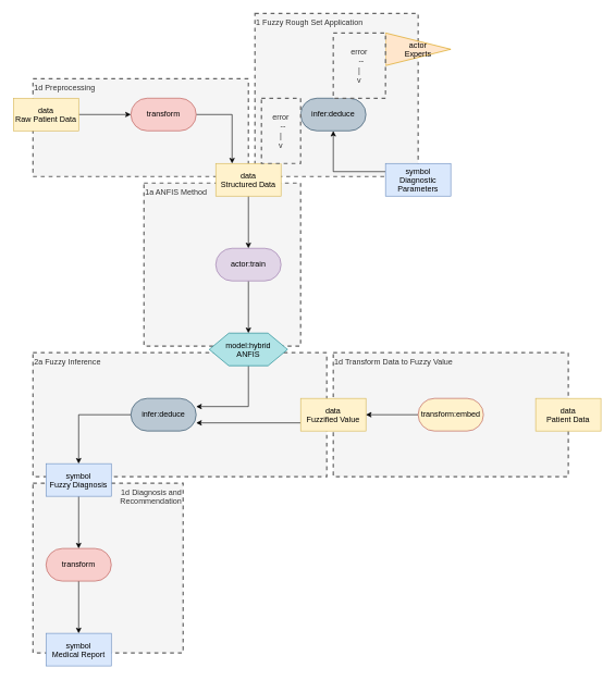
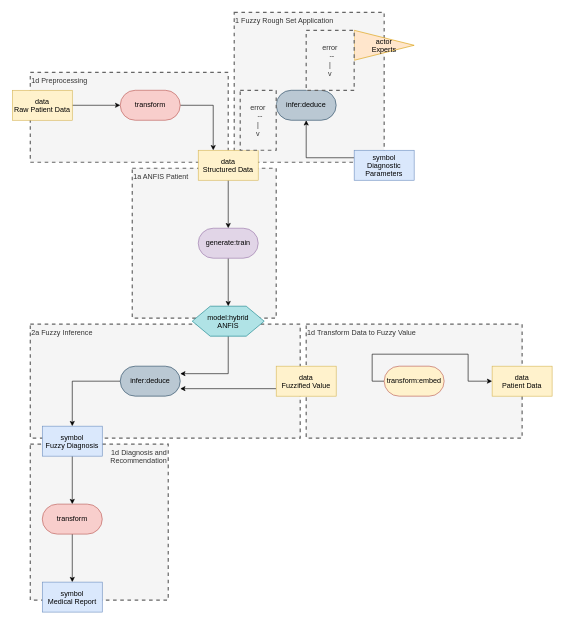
  <mxCell id="0" />
  <mxCell id="1" parent="0" />
  <mxCell id="2" value="1d Transform Data to Fuzzy Value" style="text;html=1;align=left;verticalAlign=top;whiteSpace=wrap;rounded=0;dashed=1;fillColor=#f5f5f5;fontColor=#333333;strokeColor=#666666;strokeWidth=2;" name="text" vertex="1" parent="1"><mxGeometry x="510" y="540" width="360" height="190" as="geometry" /></mxCell>
  <mxCell id="3" value="&lt;div&gt;1d Diagnosis and&lt;/div&gt;&lt;div&gt;Recommendation&lt;/div&gt;" style="text;html=1;align=right;verticalAlign=top;whiteSpace=wrap;rounded=0;dashed=1;fillColor=#f5f5f5;fontColor=#333333;strokeColor=#666666;strokeWidth=2;" name="text" vertex="1" parent="1"><mxGeometry x="50" y="740" width="230" height="260" as="geometry" /></mxCell>
  <mxCell id="4" value="2a Fuzzy Inference" style="text;html=1;align=left;verticalAlign=top;whiteSpace=wrap;rounded=0;dashed=1;fillColor=#f5f5f5;fontColor=#333333;strokeColor=#666666;strokeWidth=2;" name="text" vertex="1" parent="1"><mxGeometry x="50" y="540" width="450" height="190" as="geometry" /></mxCell>
- <mxCell id="5" value="1a ANFIS Method" style="text;html=1;align=left;verticalAlign=top;whiteSpace=wrap;rounded=0;dashed=1;fillColor=#f5f5f5;fontColor=#333333;strokeColor=#666666;strokeWidth=2;" name="text" vertex="1" parent="1"><mxGeometry x="220" y="280" width="240" height="250" as="geometry" /></mxCell>
+ <mxCell id="5" value="1a ANFIS Patient" style="text;html=1;align=left;verticalAlign=top;whiteSpace=wrap;rounded=0;dashed=1;fillColor=#f5f5f5;fontColor=#333333;strokeColor=#666666;strokeWidth=2;" name="text" vertex="1" parent="1"><mxGeometry x="220" y="280" width="240" height="250" as="geometry" /></mxCell>
  <mxCell id="6" value="1d Preprocessing" style="text;html=1;align=left;verticalAlign=top;whiteSpace=wrap;rounded=0;dashed=1;fillColor=#f5f5f5;fontColor=#333333;strokeColor=#666666;strokeWidth=2;" name="text" vertex="1" parent="1"><mxGeometry x="50" y="120" width="330" height="150" as="geometry" /></mxCell>
  <mxCell id="7" value="1 Fuzzy Rough Set Application" style="text;html=1;align=left;verticalAlign=top;whiteSpace=wrap;rounded=0;dashed=1;fillColor=#f5f5f5;fontColor=#333333;strokeColor=#666666;strokeWidth=2;" name="text" vertex="1" parent="1"><mxGeometry x="390" y="20" width="250" height="250" as="geometry" /></mxCell>
  <mxCell id="8" value="actor&#10;Experts" style="triangle;fillColor=#ffe6cc;strokeColor=#d79b00;" name="actor" vertex="1" parent="1"><mxGeometry x="590" y="50" width="100" height="50" as="geometry" /></mxCell>
  <mxCell id="9" style="edgeStyle=orthogonalEdgeStyle;rounded=0;orthogonalLoop=1;jettySize=auto;html=1;exitX=0;exitY=0.25;exitDx=0;exitDy=0;entryX=0.5;entryY=1;entryDx=0;entryDy=0;" edge="1" parent="1" source="10" target="11"><mxGeometry relative="1" as="geometry" /></mxCell>
  <mxCell id="10" value="symbol&#10;Diagnostic&#10;Parameters" style="rectangle;fillColor=#dae8fc;strokeColor=#6c8ebf;" name="symbol" vertex="1" parent="1"><mxGeometry x="590" y="250" width="100" height="50" as="geometry" /></mxCell>
  <mxCell id="11" value="infer:deduce" style="rounded=1;whiteSpace=wrap;html=1;arcSize=50;fillColor=#bac8d3;strokeColor=#23445d;" name="infer:deduce" vertex="1" parent="1"><mxGeometry x="460" y="150" width="100" height="50" as="geometry" /></mxCell>
  <mxCell id="12" value="&lt;div&gt;error&lt;/div&gt;&lt;div&gt;&amp;nbsp; --&lt;/div&gt;&lt;div&gt;|&lt;/div&gt;&lt;div&gt;v&lt;/div&gt;" style="text;html=1;align=center;verticalAlign=middle;whiteSpace=wrap;rounded=0;dashed=1;fillColor=#f5f5f5;fontColor=#333333;strokeColor=#666666;strokeWidth=2;" name="text" vertex="1" parent="1"><mxGeometry x="510" y="50" width="80" height="100" as="geometry" /></mxCell>
  <mxCell id="13" style="edgeStyle=orthogonalEdgeStyle;rounded=0;orthogonalLoop=1;jettySize=auto;html=1;exitX=0.5;exitY=1;exitDx=0;exitDy=0;entryX=0.5;entryY=0;entryDx=0;entryDy=0;" edge="1" parent="1" source="14" target="21"><mxGeometry relative="1" as="geometry" /></mxCell>
  <mxCell id="14" value="data&#10;Structured Data" style="rectangle;fillColor=#fff2cc;strokeColor=#d6b656;" name="data" vertex="1" parent="1"><mxGeometry x="330" y="250" width="100" height="50" as="geometry" /></mxCell>
  <mxCell id="15" value="&lt;div&gt;error&lt;/div&gt;&lt;div&gt;&amp;nbsp; --&lt;/div&gt;&lt;div&gt;|&lt;/div&gt;&lt;div&gt;v&lt;/div&gt;" style="text;html=1;align=center;verticalAlign=middle;whiteSpace=wrap;rounded=0;dashed=1;fillColor=#f5f5f5;fontColor=#333333;strokeColor=#666666;strokeWidth=2;" name="text" vertex="1" parent="1"><mxGeometry x="400" y="150" width="60" height="100" as="geometry" /></mxCell>
  <mxCell id="16" style="edgeStyle=orthogonalEdgeStyle;rounded=0;orthogonalLoop=1;jettySize=auto;html=1;exitX=1;exitY=0.5;exitDx=0;exitDy=0;entryX=0.25;entryY=0;entryDx=0;entryDy=0;" edge="1" parent="1" source="17" target="14"><mxGeometry relative="1" as="geometry" /></mxCell>
  <mxCell id="17" value="transform" style="rounded=1;whiteSpace=wrap;html=1;arcSize=50;fillColor=#f8cecc;strokeColor=#b85450;" name="transform" vertex="1" parent="1"><mxGeometry x="200" y="150" width="100" height="50" as="geometry" /></mxCell>
  <mxCell id="18" style="edgeStyle=orthogonalEdgeStyle;rounded=0;orthogonalLoop=1;jettySize=auto;html=1;exitX=1;exitY=0.5;exitDx=0;exitDy=0;entryX=0;entryY=0.5;entryDx=0;entryDy=0;" edge="1" parent="1" source="19" target="17"><mxGeometry relative="1" as="geometry" /></mxCell>
  <mxCell id="19" value="data&#10;Raw Patient Data" style="rectangle;fillColor=#fff2cc;strokeColor=#d6b656;" name="data" vertex="1" parent="1"><mxGeometry x="20" y="150" width="100" height="50" as="geometry" /></mxCell>
  <mxCell id="20" style="edgeStyle=orthogonalEdgeStyle;rounded=0;orthogonalLoop=1;jettySize=auto;html=1;exitX=0.5;exitY=1;exitDx=0;exitDy=0;entryX=0.5;entryY=0;entryDx=0;entryDy=0;" edge="1" parent="1" source="21" target="23"><mxGeometry relative="1" as="geometry" /></mxCell>
- <mxCell id="21" value="actor:train" style="rounded=1;whiteSpace=wrap;html=1;arcSize=50;fillColor=#e1d5e7;strokeColor=#9673a6;" name="generate:train" vertex="1" parent="1"><mxGeometry x="330" y="380" width="100" height="50" as="geometry" /></mxCell>
+ <mxCell id="21" value="generate:train" style="rounded=1;whiteSpace=wrap;html=1;arcSize=50;fillColor=#e1d5e7;strokeColor=#9673a6;" name="generate:train" vertex="1" parent="1"><mxGeometry x="330" y="380" width="100" height="50" as="geometry" /></mxCell>
  <mxCell id="22" style="edgeStyle=orthogonalEdgeStyle;rounded=0;orthogonalLoop=1;jettySize=auto;html=1;exitX=0.5;exitY=1;exitDx=0;exitDy=0;entryX=1;entryY=0.25;entryDx=0;entryDy=0;" edge="1" parent="1" source="23" target="30"><mxGeometry relative="1" as="geometry" /></mxCell>
  <mxCell id="23" value="model:hybrid&#10;ANFIS" style="shape=hexagon;perimeter=hexagonPerimeter2;fillColor=#b0e3e6;strokeColor=#0e8088;" name="model" vertex="1" parent="1"><mxGeometry x="320" y="510" width="120" height="50" as="geometry" /></mxCell>
  <mxCell id="24" style="edgeStyle=orthogonalEdgeStyle;rounded=0;orthogonalLoop=1;jettySize=auto;html=1;exitX=0;exitY=0.75;exitDx=0;exitDy=0;entryX=1;entryY=0.75;entryDx=0;entryDy=0;" edge="1" parent="1" source="25" target="30"><mxGeometry relative="1" as="geometry" /></mxCell>
  <mxCell id="25" value="data&#10;Fuzzified Value" style="rectangle;fillColor=#fff2cc;strokeColor=#d6b656;" name="data" vertex="1" parent="1"><mxGeometry x="460" y="610" width="100" height="50" as="geometry" /></mxCell>
- <mxCell id="26" style="edgeStyle=orthogonalEdgeStyle;rounded=0;orthogonalLoop=1;jettySize=auto;html=1;exitX=0;exitY=0.5;exitDx=0;exitDy=0;entryX=1;entryY=0.5;entryDx=0;entryDy=0;" edge="1" parent="1" source="27" target="25"><mxGeometry relative="1" as="geometry" /></mxCell>
+ <mxCell id="26" style="edgeStyle=orthogonalEdgeStyle;rounded=0;orthogonalLoop=1;jettySize=auto;html=1;exitX=0;exitY=0.5;exitDx=0;exitDy=0;" edge="1" parent="1" source="27" target="28"><mxGeometry relative="1" as="geometry" /></mxCell>
  <mxCell id="27" value="transform:embed" style="rounded=1;whiteSpace=wrap;html=1;arcSize=50;fillColor=#fff2cc;strokeColor=#b85450;" name="transform" vertex="1" parent="1"><mxGeometry x="640" y="610" width="100" height="50" as="geometry" /></mxCell>
  <mxCell id="28" value="data&#10;Patient Data" style="rectangle;fillColor=#fff2cc;strokeColor=#d6b656;" name="data" vertex="1" parent="1"><mxGeometry x="820" y="610" width="100" height="50" as="geometry" /></mxCell>
  <mxCell id="29" style="edgeStyle=orthogonalEdgeStyle;rounded=0;orthogonalLoop=1;jettySize=auto;html=1;exitX=0;exitY=0.5;exitDx=0;exitDy=0;entryX=0.5;entryY=0;entryDx=0;entryDy=0;" edge="1" parent="1" source="30" target="32"><mxGeometry relative="1" as="geometry" /></mxCell>
  <mxCell id="30" value="infer:deduce" style="rounded=1;whiteSpace=wrap;html=1;arcSize=50;fillColor=#bac8d3;strokeColor=#23445d;" name="infer:deduce" vertex="1" parent="1"><mxGeometry x="200" y="610" width="100" height="50" as="geometry" /></mxCell>
  <mxCell id="31" style="edgeStyle=orthogonalEdgeStyle;rounded=0;orthogonalLoop=1;jettySize=auto;html=1;exitX=0.5;exitY=1;exitDx=0;exitDy=0;entryX=0.5;entryY=0;entryDx=0;entryDy=0;" edge="1" parent="1" source="32" target="34"><mxGeometry relative="1" as="geometry" /></mxCell>
  <mxCell id="32" value="symbol&#10;Fuzzy Diagnosis" style="rectangle;fillColor=#dae8fc;strokeColor=#6c8ebf;" name="symbol" vertex="1" parent="1"><mxGeometry x="70" y="710" width="100" height="50" as="geometry" /></mxCell>
  <mxCell id="33" style="edgeStyle=orthogonalEdgeStyle;rounded=0;orthogonalLoop=1;jettySize=auto;html=1;exitX=0.5;exitY=1;exitDx=0;exitDy=0;entryX=0.5;entryY=0;entryDx=0;entryDy=0;" edge="1" parent="1" source="34" target="35"><mxGeometry relative="1" as="geometry" /></mxCell>
  <mxCell id="34" value="transform" style="rounded=1;whiteSpace=wrap;html=1;arcSize=50;fillColor=#f8cecc;strokeColor=#b85450;" name="transform" vertex="1" parent="1"><mxGeometry x="70" y="840" width="100" height="50" as="geometry" /></mxCell>
  <mxCell id="35" value="symbol&#10;Medical Report" style="rectangle;fillColor=#dae8fc;strokeColor=#6c8ebf;" name="symbol" vertex="1" parent="1"><mxGeometry x="70" y="970" width="100" height="50" as="geometry" /></mxCell>
